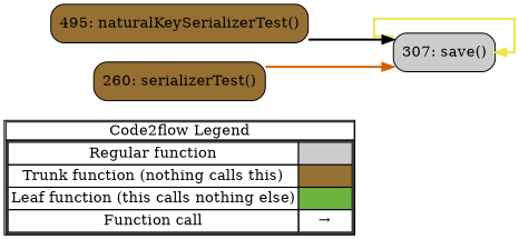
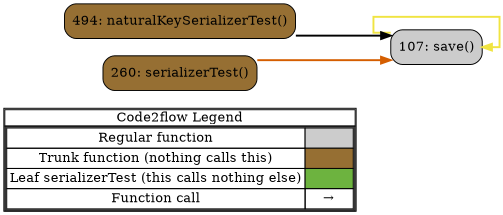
  digraph {
    concentrate=true
    rankdir=LR
    splines=ortho
    node [shape=rect fillcolor="#966F33" style="rounded,filled"]
    edge [penwidth=2]
-   n1 [label=<         <table cellspacing="0" cellpadding="0" border="1"><tr><td>Code2flow Legend</td></tr><tr><td>         <table cellspacing="0">         <tr><td>Regular function</td><td width="50px" bgcolor='#cccccc'></td></tr>         <tr><td>Trunk function (nothing calls this)</td><td bgcolor='#966F33'></td></tr>         <tr><td>Leaf function (this calls nothing else)</td><td bgcolor='#6db33f'></td></tr>         <tr><td>Function call</td><td><font color='black'>&#8594;</font></td></tr>         </table></td></tr></table>         > margin=0 shape=none fillcolor="" style=""]
-   n2 [fillcolor="#cccccc" label="307: save()"]
-   n3 [label="495: naturalKeySerializerTest()"]
+   n1 [label=<         <table cellspacing="0" cellpadding="0" border="1"><tr><td>Code2flow Legend</td></tr><tr><td>         <table cellspacing="0">         <tr><td>Regular function</td><td width="50px" bgcolor='#cccccc'></td></tr>         <tr><td>Trunk function (nothing calls this)</td><td bgcolor='#966F33'></td></tr>         <tr><td>Leaf serializerTest (this calls nothing else)</td><td bgcolor='#6db33f'></td></tr>         <tr><td>Function call</td><td><font color='black'>&#8594;</font></td></tr>         </table></td></tr></table>         > margin=0 shape=none fillcolor="" style=""]
+   n2 [fillcolor="#cccccc" label="107: save()"]
+   n3 [label="494: naturalKeySerializerTest()"]
    n4 [label="260: serializerTest()"]
    subgraph sub_1 {
      label=legend
      rank=min
      n1
    }
    subgraph sub_2 {
      label="File: serializers_regress.models"
      style=dotted
      subgraph sub_3 {
        label="Class: ModifyingSaveData"
        style=dotted
        n2
      }
    }
    subgraph sub_4 {
      label="File: serializers_regress.tests"
      style=dotted
      n3
      n4
    }
    n2 -> n2 [color="#F0E442"]
    n3 -> n2 [color="#000000"]
    n4 -> n2 [color="#D55E00"]
  }
